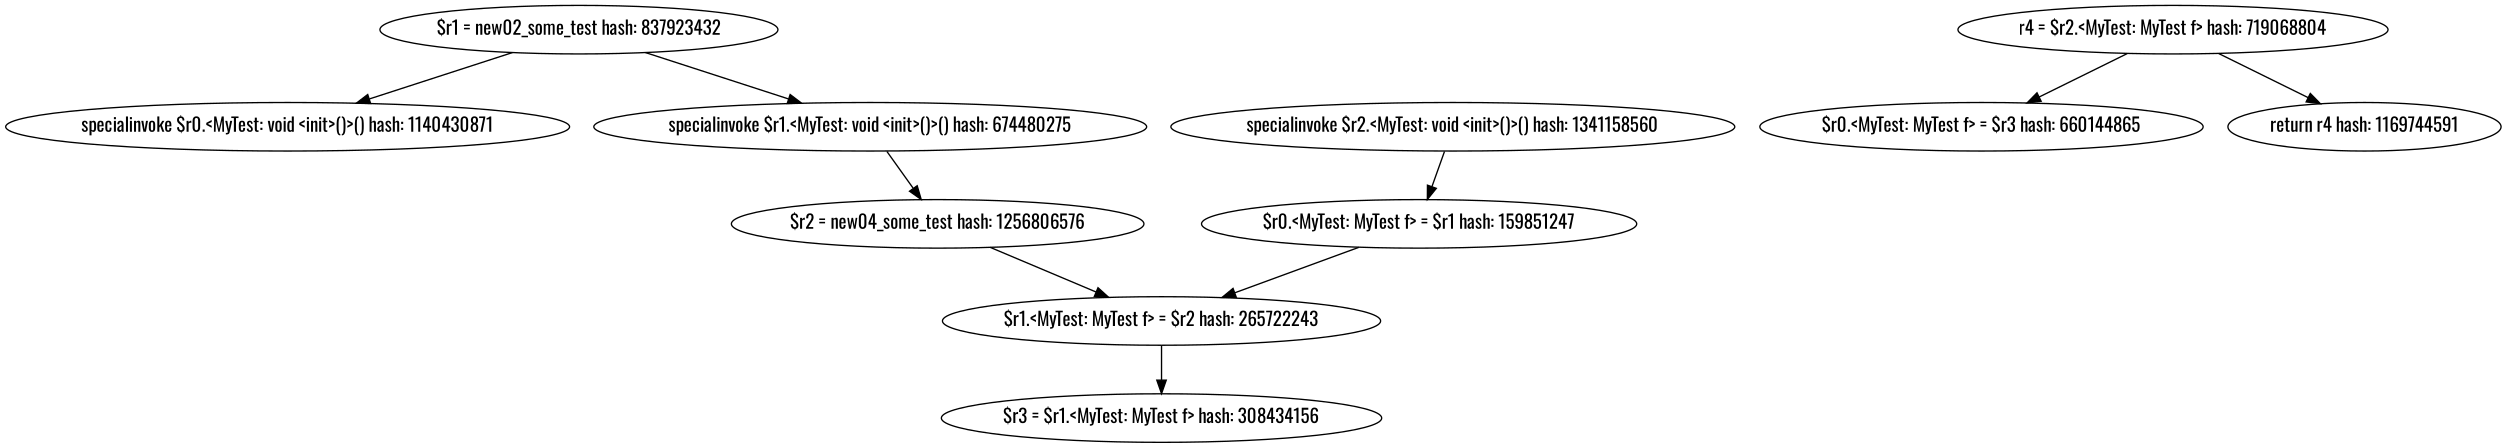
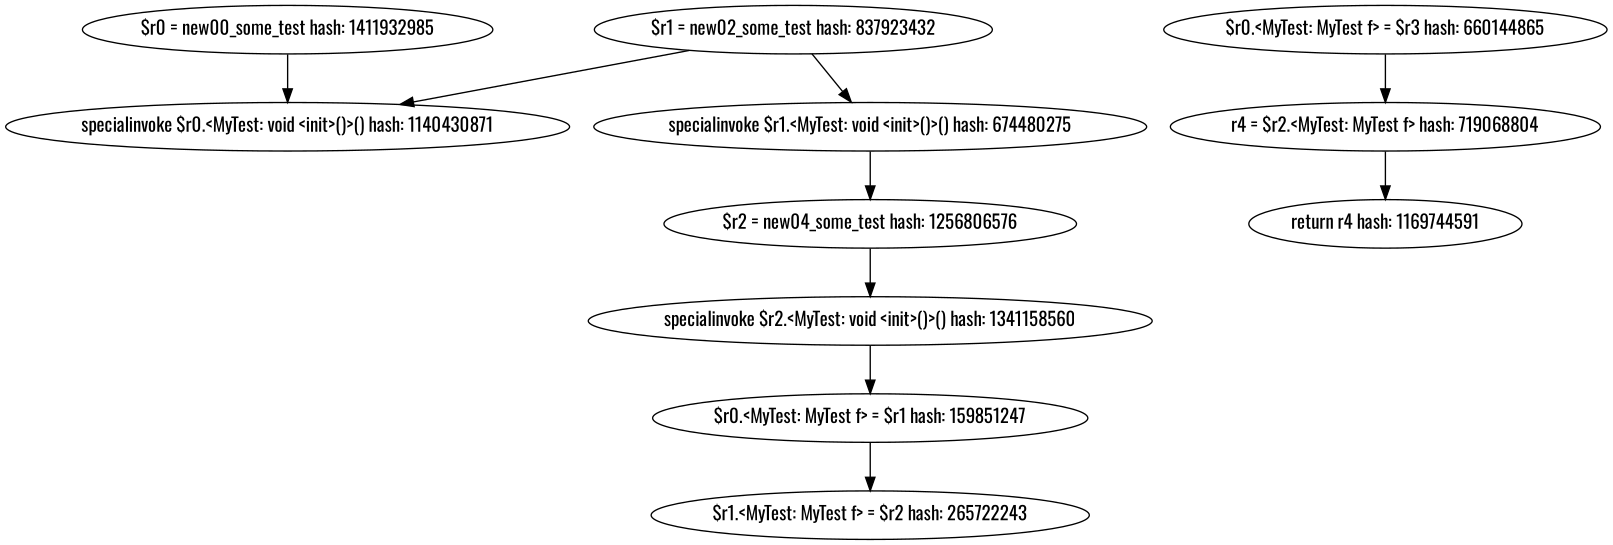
  digraph {
    fontname=Oswald
    node [fontname=Oswald]
    edge [fontname=Oswald]
+   "$r0 = new00_some_test hash: 1411932985"
    "specialinvoke $r0.<MyTest: void <init>()>() hash: 1140430871"
    "$r1 = new02_some_test hash: 837923432"
    "specialinvoke $r1.<MyTest: void <init>()>() hash: 674480275"
    "$r2 = new04_some_test hash: 1256806576"
    "specialinvoke $r2.<MyTest: void <init>()>() hash: 1341158560"
    "$r0.<MyTest: MyTest f> = $r1 hash: 159851247"
    "$r1.<MyTest: MyTest f> = $r2 hash: 265722243"
-   "$r3 = $r1.<MyTest: MyTest f> hash: 308434156"
    "$r0.<MyTest: MyTest f> = $r3 hash: 660144865"
    "r4 = $r2.<MyTest: MyTest f> hash: 719068804"
    n12 [label="return r4 hash: 1169744591"]
+   "$r0 = new00_some_test hash: 1411932985" -> "specialinvoke $r0.<MyTest: void <init>()>() hash: 1140430871"
    "$r1 = new02_some_test hash: 837923432" -> "specialinvoke $r0.<MyTest: void <init>()>() hash: 1140430871"
    "$r1 = new02_some_test hash: 837923432" -> "specialinvoke $r1.<MyTest: void <init>()>() hash: 674480275"
    "specialinvoke $r1.<MyTest: void <init>()>() hash: 674480275" -> "$r2 = new04_some_test hash: 1256806576"
-   "$r2 = new04_some_test hash: 1256806576" -> "$r1.<MyTest: MyTest f> = $r2 hash: 265722243"
+   "$r2 = new04_some_test hash: 1256806576" -> "specialinvoke $r2.<MyTest: void <init>()>() hash: 1341158560"
    "specialinvoke $r2.<MyTest: void <init>()>() hash: 1341158560" -> "$r0.<MyTest: MyTest f> = $r1 hash: 159851247"
    "$r0.<MyTest: MyTest f> = $r1 hash: 159851247" -> "$r1.<MyTest: MyTest f> = $r2 hash: 265722243"
-   "$r1.<MyTest: MyTest f> = $r2 hash: 265722243" -> "$r3 = $r1.<MyTest: MyTest f> hash: 308434156"
-   "r4 = $r2.<MyTest: MyTest f> hash: 719068804" -> "$r0.<MyTest: MyTest f> = $r3 hash: 660144865"
+   "$r0.<MyTest: MyTest f> = $r3 hash: 660144865" -> "r4 = $r2.<MyTest: MyTest f> hash: 719068804"
    "r4 = $r2.<MyTest: MyTest f> hash: 719068804" -> n12
  }
